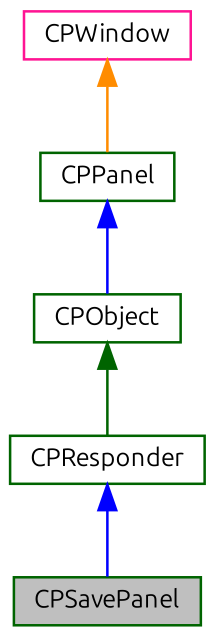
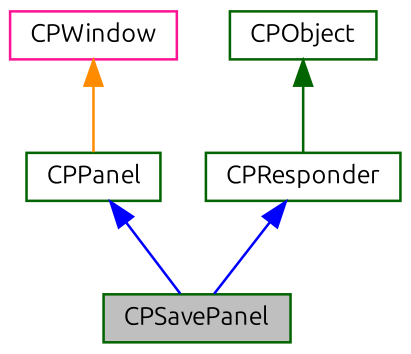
  digraph {
    fontname=Ubuntu
    node [color=darkgreen fillcolor=white fontname=Ubuntu fontsize=10 shape=record style=filled]
    edge [color=blue dir=back fontname=Ubuntu fontsize=10 labelfontname=Helvetica labelfontsize=10 style=solid]
    n1 [fillcolor=grey75 fontcolor=black height=0.2 label=CPSavePanel width=0.4]
    n2 [height=0.2 label=CPPanel width=0.4]
    n3 [color=deeppink height=0.2 label=CPWindow width=0.4]
    n4 [height=0.2 label=CPResponder width=0.4]
    n5 [height=0.2 label=CPObject width=0.4]
-   n2 -> n5
+   n2 -> n1
    n3 -> n2 [color=darkorange]
    n4 -> n1
    n5 -> n4 [color=darkgreen]
  }
